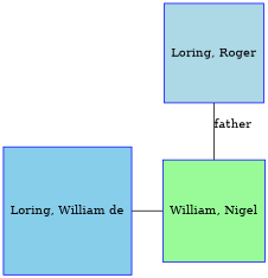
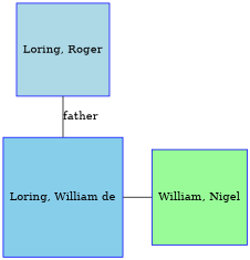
  digraph {
    node [color=blue regular=1 shape=box style=filled]
    edge [dir=none]
    n1 [fillcolor=skyblue label="Loring, William de"]
    n2 [fillcolor=palegreen label="William, Nigel"]
    n3 [fillcolor=lightblue label="Loring, Roger"]
    subgraph sub_1 {
      rank=same
      n1
      n2
    }
    n1 -> n2
-   n3 -> n2 [arrowsize=0.0 label=father]
+   n3 -> n1 [arrowsize=0.0 label=father]
  }
